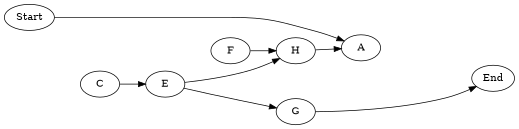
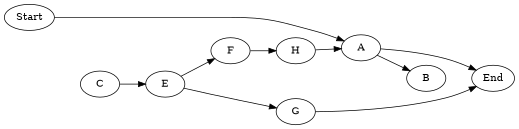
  digraph {
    rankdir=LR
    Start
    End
    A
+   B
    C
    E
    F
    G
    H
    subgraph sub_1 {
      rank=source
      Start
    }
    subgraph sub_2 {
      rank=sink
      End
    }
    Start -> A
+   A -> End
+   A -> B
    C -> E
-   E -> H
+   E -> F
    E -> G
    F -> H
    G -> End
    H -> A
  }
